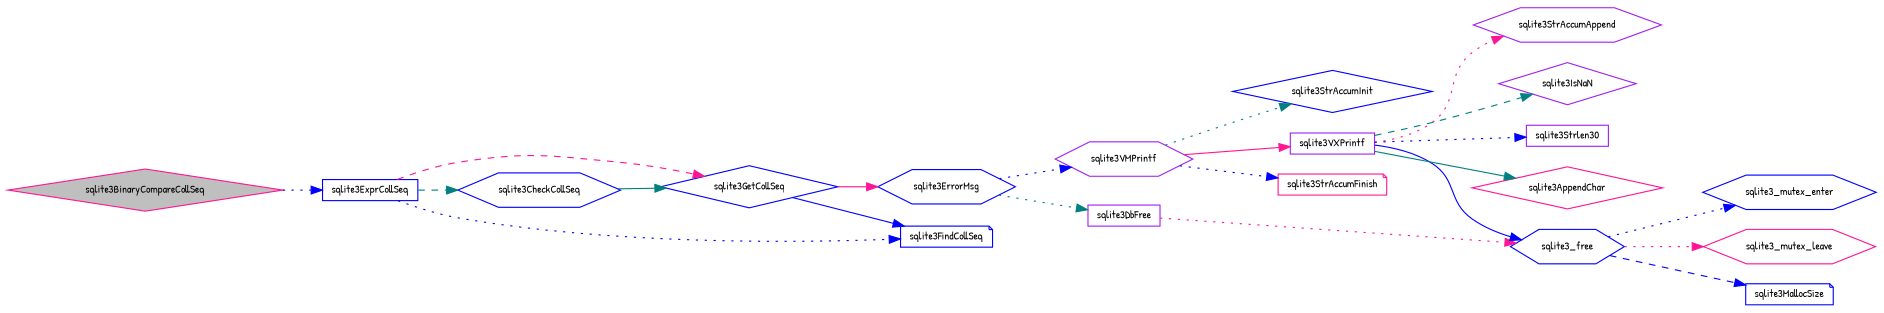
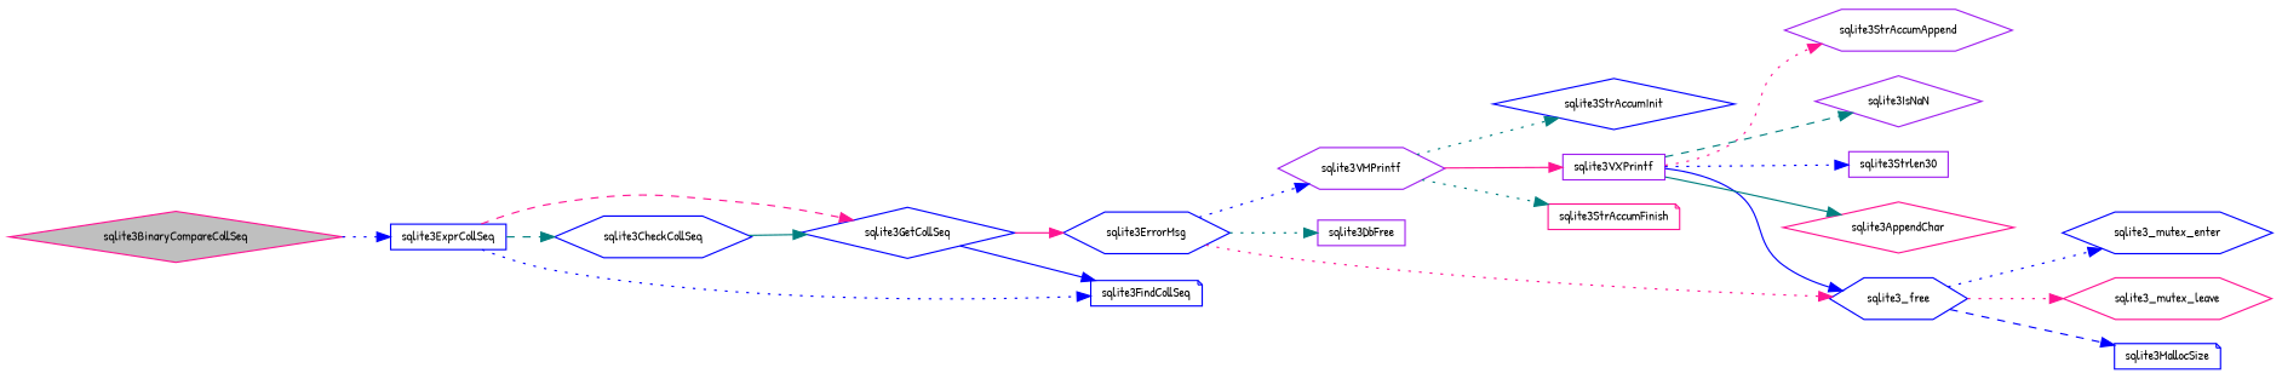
  digraph {
    fontname="Patrick Hand"
    rankdir=LR
    node [color=blue fillcolor=white fontname="Patrick Hand" fontsize=10 shape=hexagon style=filled]
    edge [color=blue fontname="Patrick Hand" fontsize=10 labelfontname=Helvetica labelfontsize=10 style=dotted]
    n1 [color=deeppink fillcolor=grey75 fontcolor=black height=0.2 label=sqlite3BinaryCompareCollSeq shape=diamond width=0.4]
    n2 [height=0.2 label=sqlite3ExprCollSeq shape=box width=0.4]
    n3 [height=0.2 label=sqlite3GetCollSeq shape=diamond width=0.4]
    n4 [height=0.2 label=sqlite3FindCollSeq shape=note width=0.4]
    n5 [height=0.2 label=sqlite3CheckCollSeq width=0.4]
    n6 [height=0.2 label=sqlite3ErrorMsg width=0.4]
    n7 [color=purple height=0.2 label=sqlite3VMPrintf width=0.4]
    n8 [color=purple height=0.2 label=sqlite3DbFree shape=box width=0.4]
    n9 [height=0.2 label=sqlite3StrAccumInit shape=diamond width=0.4]
    n10 [color=purple height=0.2 label=sqlite3VXPrintf shape=box width=0.4]
    n11 [color=deeppink height=0.2 label=sqlite3StrAccumFinish shape=note width=0.4]
    n12 [height=0.2 label=sqlite3_free width=0.4]
    n13 [color=purple height=0.2 label=sqlite3StrAccumAppend width=0.4]
    n14 [color=purple height=0.2 label=sqlite3IsNaN shape=diamond width=0.4]
    n15 [color=purple height=0.2 label=sqlite3Strlen30 shape=box width=0.4]
    n16 [color=deeppink height=0.2 label=sqlite3AppendChar shape=diamond width=0.4]
    n17 [height=0.2 label=sqlite3_mutex_enter width=0.4]
    n18 [color=deeppink height=0.2 label=sqlite3_mutex_leave width=0.4]
    n19 [height=0.2 label=sqlite3MallocSize shape=note width=0.4]
    n1 -> n2
    n2 -> n3 [color=deeppink style=dashed]
    n2 -> n4
    n2 -> n5 [color=teal style=dashed]
    n3 -> n4 [style=solid]
    n3 -> n6 [color=deeppink style=solid]
    n5 -> n3 [color=teal style=solid]
    n6 -> n7
    n6 -> n8 [color=teal]
    n7 -> n9 [color=teal]
    n7 -> n10 [color=deeppink style=solid]
-   n7 -> n11
-   n8 -> n12 [color=deeppink]
+   n7 -> n11 [color=teal]
+   n6 -> n12 [color=deeppink]
    n10 -> n12 [style=solid]
    n10 -> n13 [color=deeppink]
    n10 -> n14 [color=teal style=dashed]
    n10 -> n15
    n10 -> n16 [color=teal style=solid]
    n12 -> n17
    n12 -> n18 [color=deeppink]
    n12 -> n19 [style=dashed]
  }
